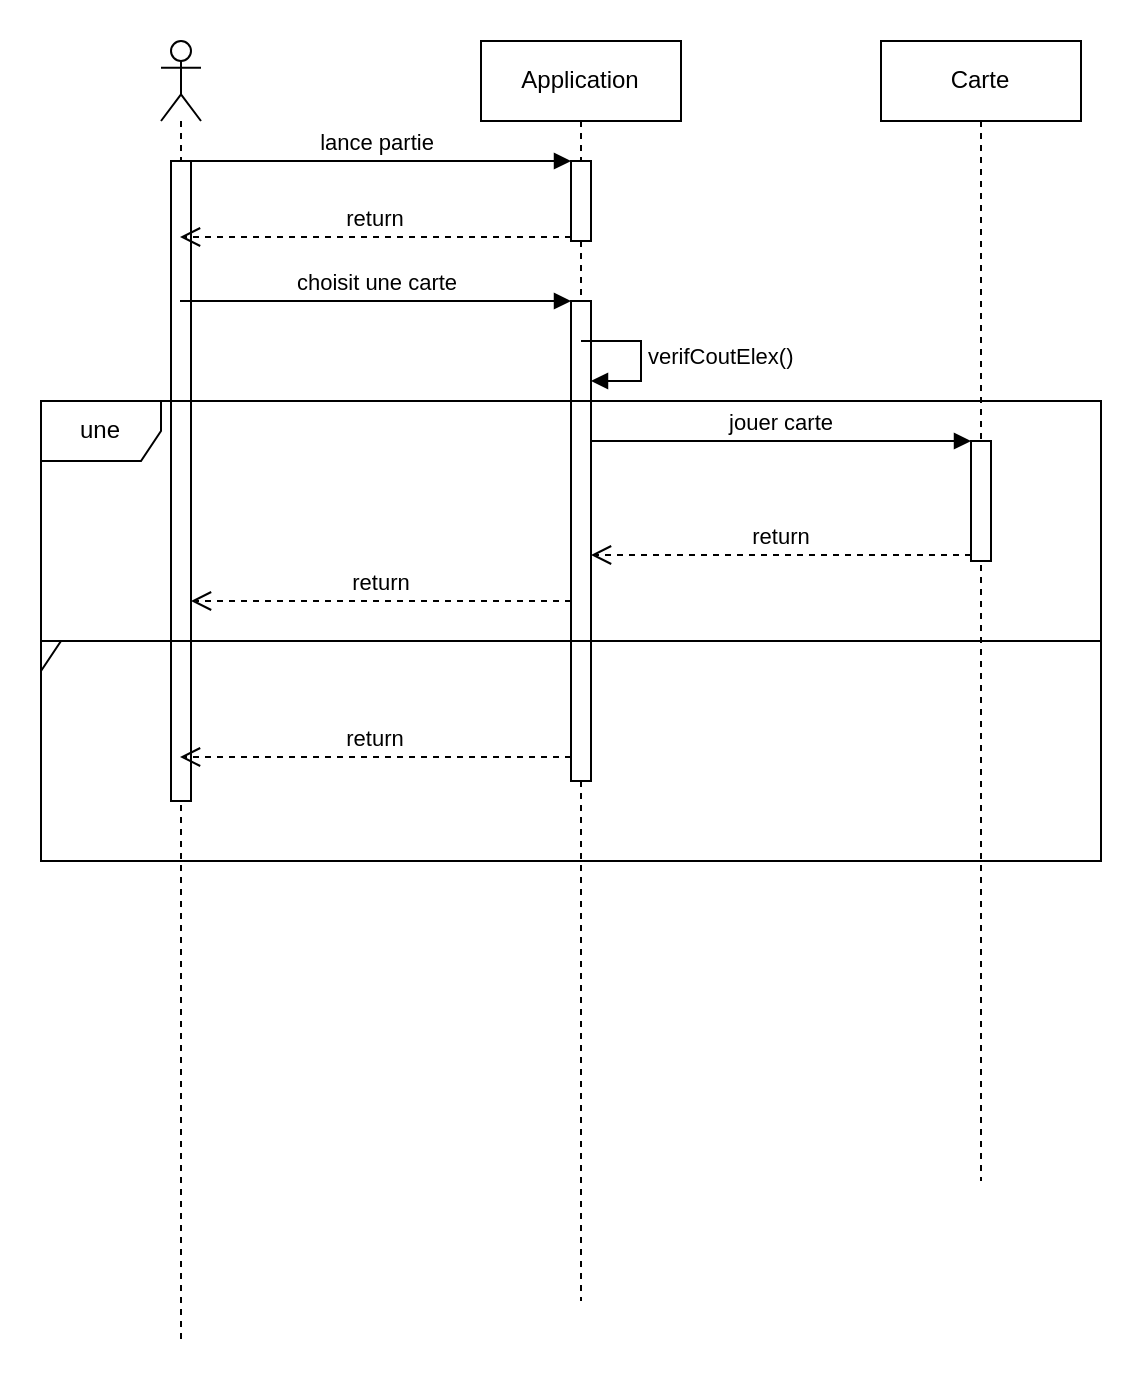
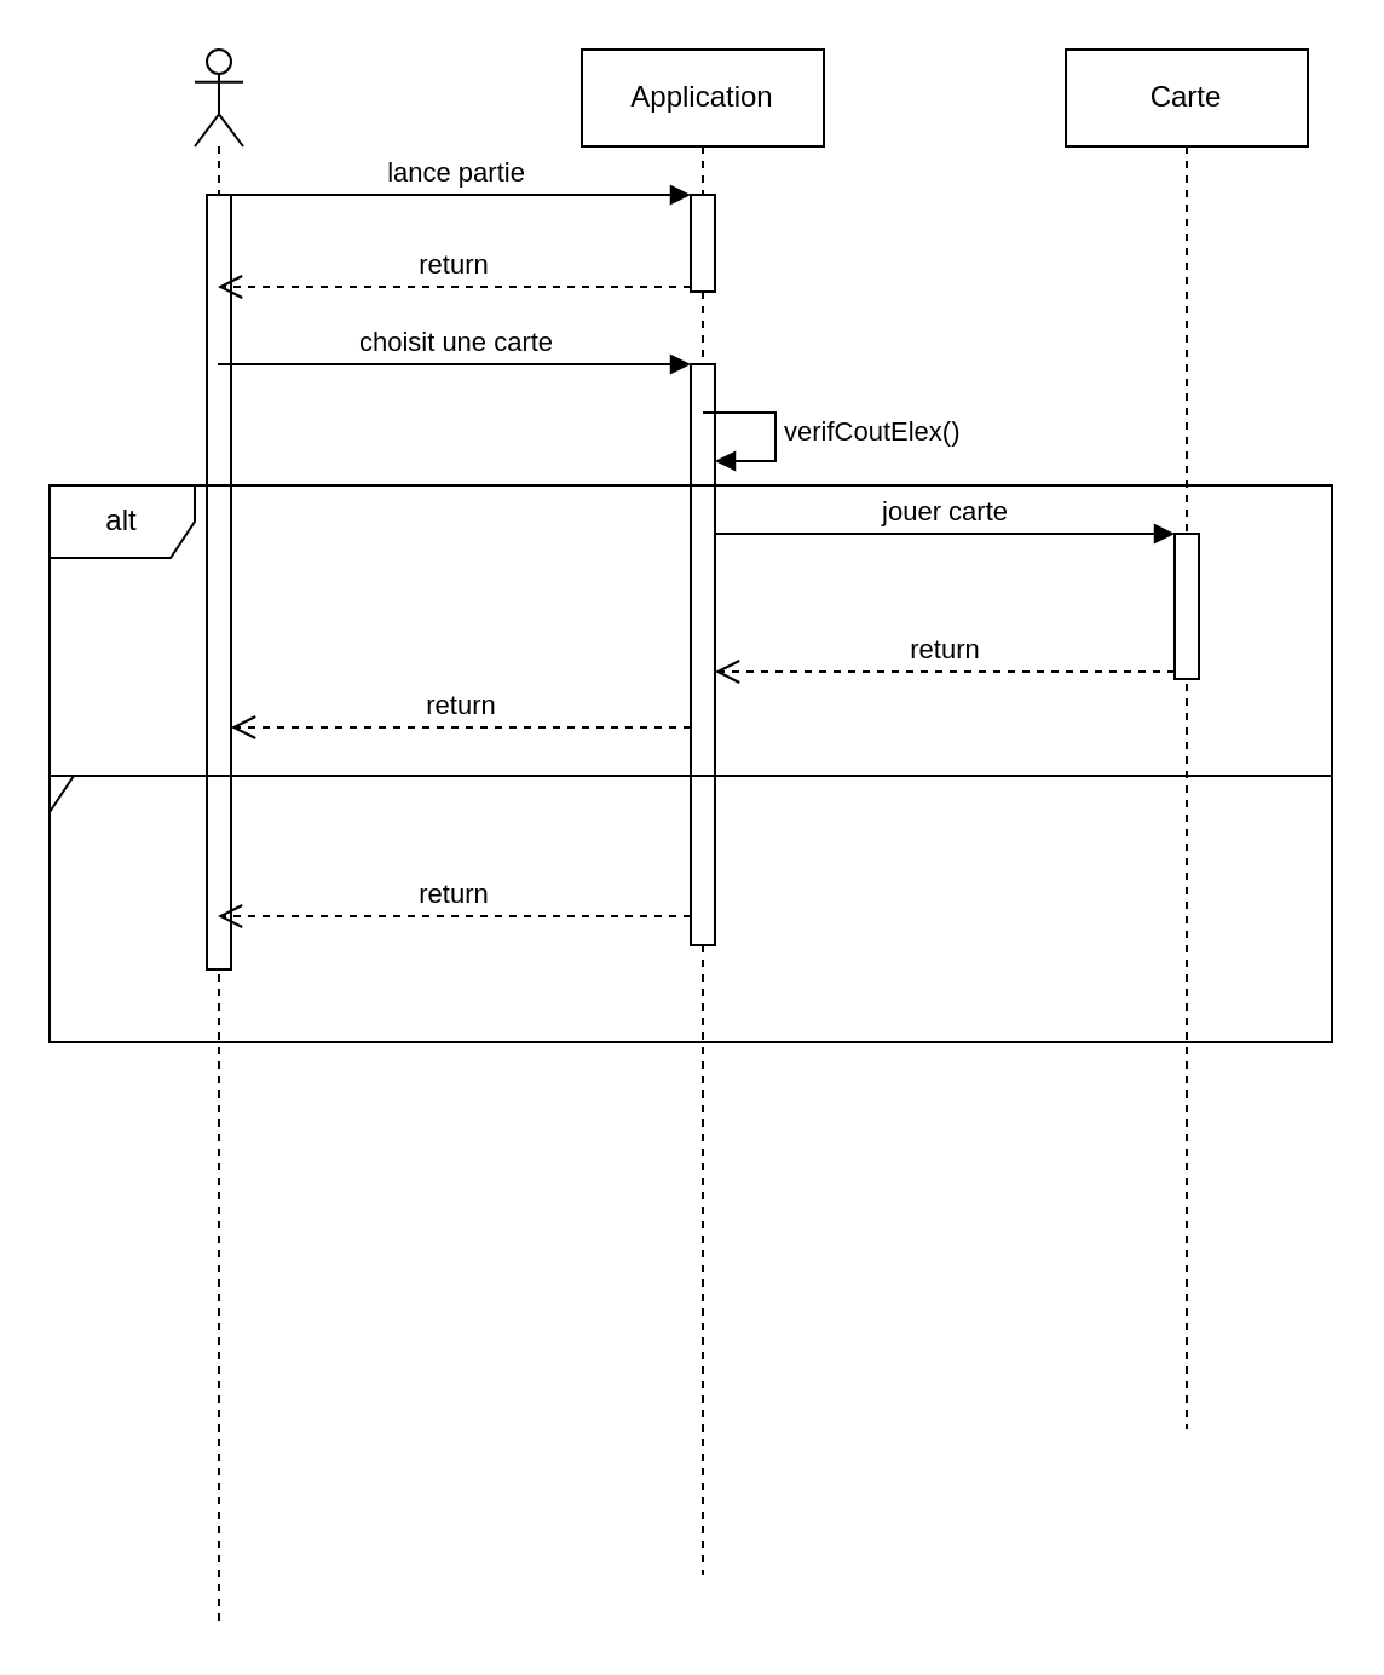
  <mxCell id="0" />
  <mxCell id="1" parent="0" />
  <mxCell id="2" value="" style="shape=umlLifeline;participant=umlActor;perimeter=lifelinePerimeter;whiteSpace=wrap;html=1;container=1;collapsible=0;recursiveResize=0;verticalAlign=top;spacingTop=36;outlineConnect=0;" vertex="1" parent="1"><mxGeometry x="80" y="20" width="20" height="650" as="geometry" /></mxCell>
  <mxCell id="3" value="" style="html=1;points=[];perimeter=orthogonalPerimeter;" vertex="1" parent="2"><mxGeometry x="5" y="60" width="10" height="320" as="geometry" /></mxCell>
  <mxCell id="4" value="Carte" style="shape=umlLifeline;perimeter=lifelinePerimeter;whiteSpace=wrap;html=1;container=1;collapsible=0;recursiveResize=0;outlineConnect=0;" vertex="1" parent="1"><mxGeometry x="440" y="20" width="100" height="570" as="geometry" /></mxCell>
  <mxCell id="5" value="Application" style="shape=umlLifeline;perimeter=lifelinePerimeter;whiteSpace=wrap;html=1;container=1;collapsible=0;recursiveResize=0;outlineConnect=0;" vertex="1" parent="1"><mxGeometry x="240" y="20" width="100" height="630" as="geometry" /></mxCell>
  <mxCell id="6" value="" style="html=1;points=[];perimeter=orthogonalPerimeter;" vertex="1" parent="5"><mxGeometry x="45" y="60" width="10" height="40" as="geometry" /></mxCell>
  <mxCell id="7" value="" style="html=1;points=[];perimeter=orthogonalPerimeter;" vertex="1" parent="5"><mxGeometry x="45" y="130" width="10" height="240" as="geometry" /></mxCell>
  <mxCell id="8" value="verifCoutElex()" style="edgeStyle=orthogonalEdgeStyle;html=1;align=left;spacingLeft=2;endArrow=block;rounded=0;entryX=1;entryY=0;" edge="1" parent="5"><mxGeometry relative="1" as="geometry"><mxPoint x="50" y="150" as="sourcePoint" /><Array as="points"><mxPoint x="80" y="150" /></Array><mxPoint x="55" y="170" as="targetPoint" /></mxGeometry></mxCell>
  <mxCell id="9" value="lance partie" style="html=1;verticalAlign=bottom;endArrow=block;entryX=0;entryY=0;rounded=0;" edge="1" target="6" parent="1" source="2"><mxGeometry relative="1" as="geometry"><mxPoint x="210" y="80" as="sourcePoint" /></mxGeometry></mxCell>
  <mxCell id="10" value="return" style="html=1;verticalAlign=bottom;endArrow=open;dashed=1;endSize=8;exitX=0;exitY=0.95;rounded=0;" edge="1" source="6" parent="1" target="2"><mxGeometry relative="1" as="geometry"><mxPoint x="210" y="156" as="targetPoint" /></mxGeometry></mxCell>
  <mxCell id="11" value="choisit une carte" style="html=1;verticalAlign=bottom;endArrow=block;entryX=0;entryY=0;rounded=0;" edge="1" target="7" parent="1" source="2"><mxGeometry relative="1" as="geometry"><mxPoint x="215" y="150" as="sourcePoint" /></mxGeometry></mxCell>
  <mxCell id="12" value="return" style="html=1;verticalAlign=bottom;endArrow=open;dashed=1;endSize=8;exitX=0;exitY=0.95;rounded=0;" edge="1" source="7" parent="1" target="2"><mxGeometry relative="1" as="geometry"><mxPoint x="215" y="226" as="targetPoint" /></mxGeometry></mxCell>
- <mxCell id="13" value="une" style="shape=umlFrame;whiteSpace=wrap;html=1;" vertex="1" parent="1"><mxGeometry x="20" y="200" width="530" height="120" as="geometry" /></mxCell>
+ <mxCell id="13" value="alt" style="shape=umlFrame;whiteSpace=wrap;html=1;" vertex="1" parent="1"><mxGeometry x="20" y="200" width="530" height="120" as="geometry" /></mxCell>
  <mxCell id="14" value="" style="html=1;points=[];perimeter=orthogonalPerimeter;" vertex="1" parent="1"><mxGeometry x="485" y="220" width="10" height="60" as="geometry" /></mxCell>
  <mxCell id="15" value="jouer carte" style="html=1;verticalAlign=bottom;endArrow=block;entryX=0;entryY=0;rounded=0;" edge="1" target="14" parent="1" source="7"><mxGeometry relative="1" as="geometry"><mxPoint x="330" y="220" as="sourcePoint" /></mxGeometry></mxCell>
  <mxCell id="16" value="return" style="html=1;verticalAlign=bottom;endArrow=open;dashed=1;endSize=8;exitX=0;exitY=0.95;rounded=0;" edge="1" source="14" parent="1" target="7"><mxGeometry relative="1" as="geometry"><mxPoint x="330" y="296" as="targetPoint" /></mxGeometry></mxCell>
  <mxCell id="17" value="return" style="html=1;verticalAlign=bottom;endArrow=open;dashed=1;endSize=8;rounded=0;" edge="1" parent="1" source="7" target="3"><mxGeometry relative="1" as="geometry"><mxPoint x="380" y="310" as="sourcePoint" /><mxPoint x="300" y="310" as="targetPoint" /><Array as="points"><mxPoint x="240" y="300" /></Array></mxGeometry></mxCell>
  <mxCell id="18" value="" style="shape=umlFrame;whiteSpace=wrap;html=1;width=10;height=15;" vertex="1" parent="1"><mxGeometry x="20" y="320" width="530" height="110" as="geometry" /></mxCell>
